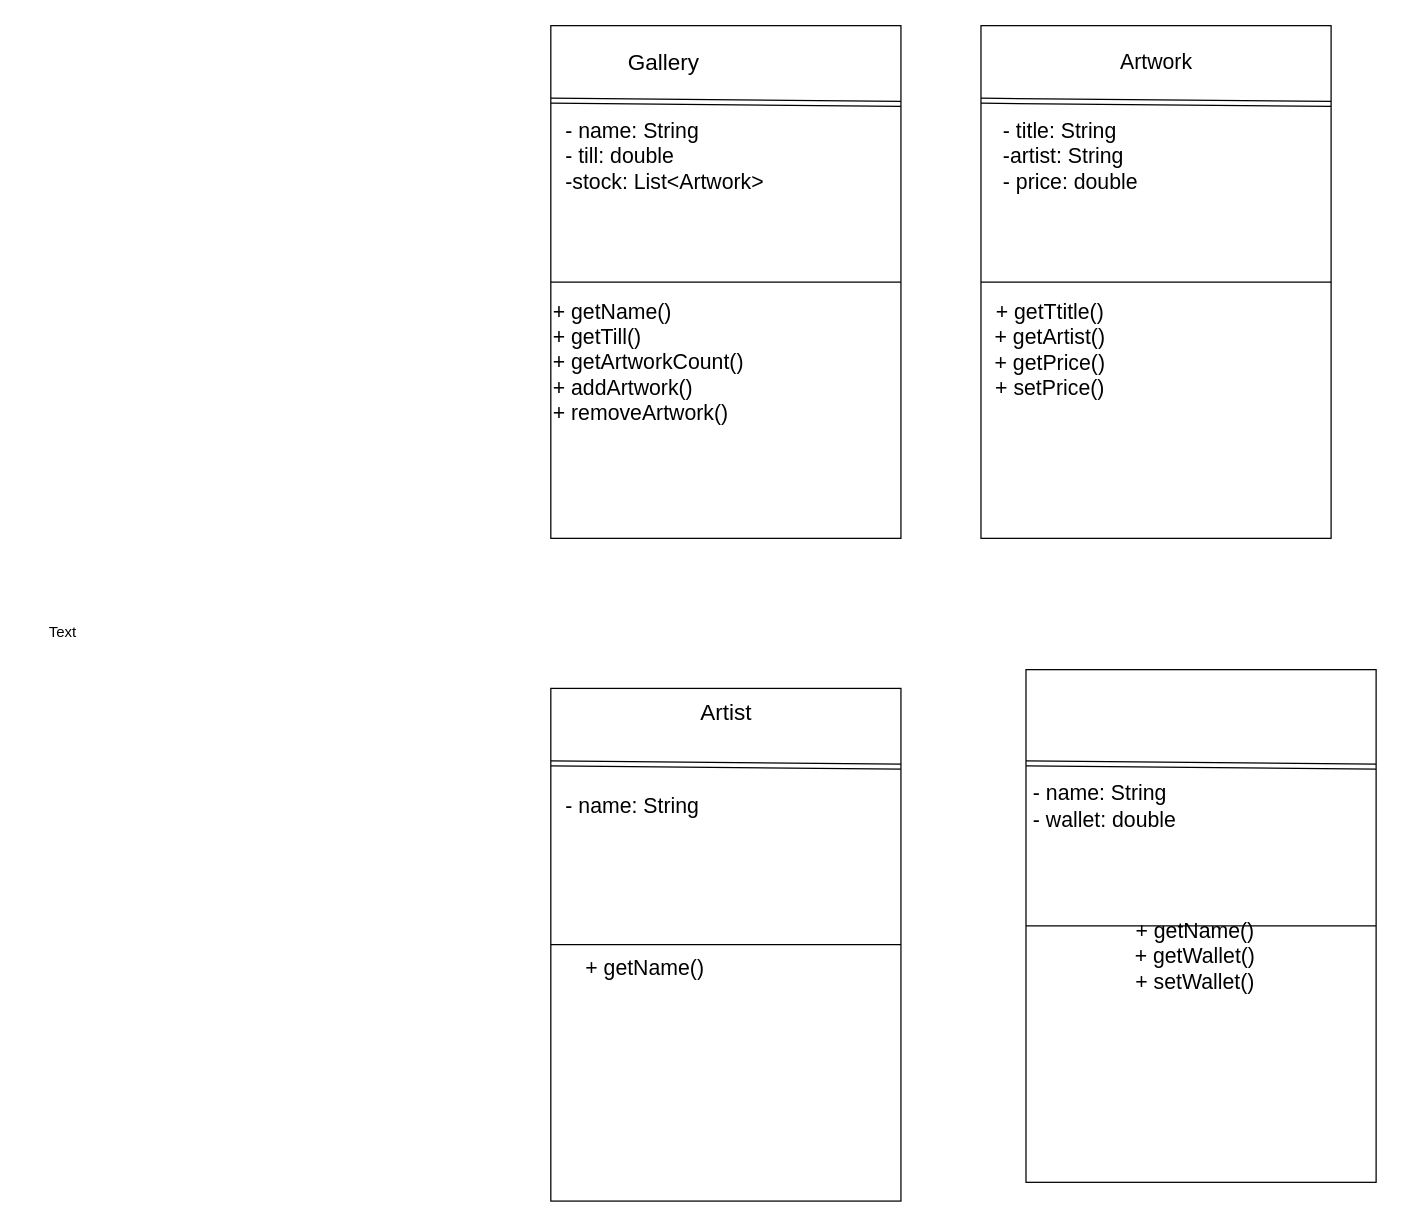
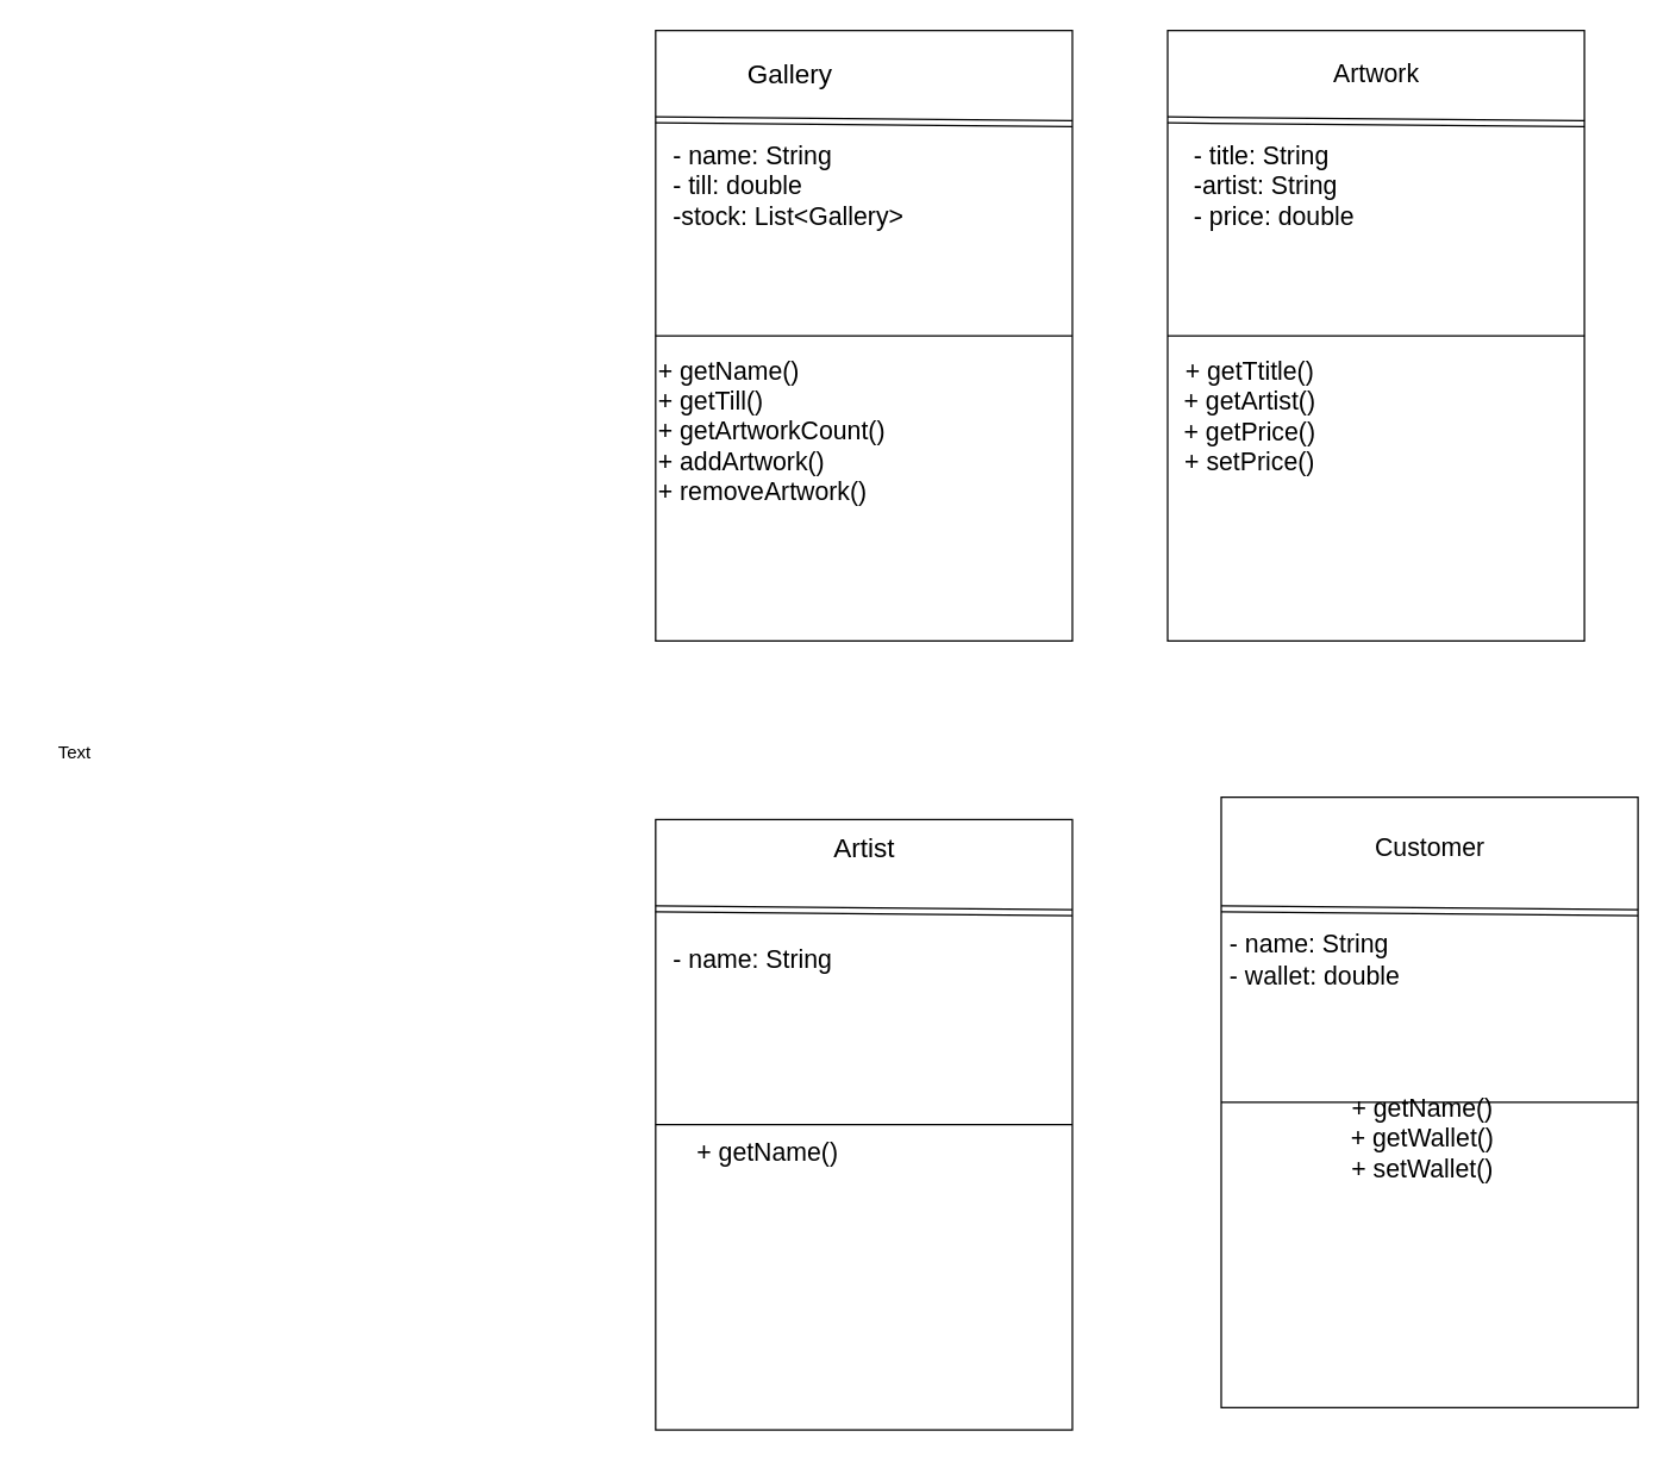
  <mxCell id="0" />
  <mxCell id="1" parent="0" />
  <mxCell id="2" value="" style="rounded=0;whiteSpace=wrap;html=1;" vertex="1" parent="1"><mxGeometry x="784" y="20" width="280" height="410" as="geometry" /></mxCell>
  <mxCell id="3" value="" style="rounded=0;whiteSpace=wrap;html=1;" vertex="1" parent="1"><mxGeometry x="440" y="20" width="280" height="410" as="geometry" /></mxCell>
  <mxCell id="4" value="" style="rounded=0;whiteSpace=wrap;html=1;" vertex="1" parent="1"><mxGeometry x="440" y="550" width="280" height="410" as="geometry" /></mxCell>
  <mxCell id="5" value="" style="rounded=0;whiteSpace=wrap;html=1;" vertex="1" parent="1"><mxGeometry x="820" y="535" width="280" height="410" as="geometry" /></mxCell>
  <mxCell id="6" value="" style="shape=link;html=1;rounded=0;entryX=1;entryY=0.25;entryDx=0;entryDy=0;" edge="1" parent="1"><mxGeometry width="100" relative="1" as="geometry"><mxPoint x="440" y="80" as="sourcePoint" /><mxPoint x="720" y="82.5" as="targetPoint" /></mxGeometry></mxCell>
  <mxCell id="7" value="Gallery" style="text;html=1;align=center;verticalAlign=middle;resizable=0;points=[];autosize=1;strokeColor=none;fillColor=none;strokeWidth=2;fontSize=18;" vertex="1" parent="1"><mxGeometry x="490" y="30" width="80" height="40" as="geometry" /></mxCell>
  <mxCell id="8" value="Artist" style="text;html=1;align=center;verticalAlign=middle;resizable=0;points=[];autosize=1;strokeColor=none;fillColor=none;fontSize=18;" vertex="1" parent="1"><mxGeometry x="550" y="550" width="60" height="40" as="geometry" /></mxCell>
  <mxCell id="9" value="" style="shape=link;html=1;rounded=0;entryX=1;entryY=0.25;entryDx=0;entryDy=0;" edge="1" parent="1"><mxGeometry width="100" relative="1" as="geometry"><mxPoint x="784" y="80" as="sourcePoint" /><mxPoint x="1064" y="82.5" as="targetPoint" /></mxGeometry></mxCell>
  <mxCell id="10" value="Artwork" style="text;html=1;align=center;verticalAlign=middle;resizable=0;points=[];autosize=1;strokeColor=none;fillColor=none;fontSize=17;" vertex="1" parent="1"><mxGeometry x="884" y="35" width="80" height="30" as="geometry" /></mxCell>
  <mxCell id="11" value="" style="shape=link;html=1;rounded=0;entryX=1;entryY=0.25;entryDx=0;entryDy=0;" edge="1" parent="1"><mxGeometry width="100" relative="1" as="geometry"><mxPoint x="440" y="610" as="sourcePoint" /><mxPoint x="720" y="612.5" as="targetPoint" /></mxGeometry></mxCell>
  <mxCell id="12" value="" style="shape=link;html=1;rounded=0;entryX=1;entryY=0.25;entryDx=0;entryDy=0;" edge="1" parent="1"><mxGeometry width="100" relative="1" as="geometry"><mxPoint x="820" y="610" as="sourcePoint" /><mxPoint x="1100" y="612.5" as="targetPoint" /></mxGeometry></mxCell>
+ <mxCell id="13" value="Customer" style="text;html=1;align=center;verticalAlign=middle;resizable=0;points=[];autosize=1;strokeColor=none;fillColor=none;fontSize=17;" vertex="1" parent="1"><mxGeometry x="910" y="555" width="100" height="30" as="geometry" /></mxCell>
  <mxCell id="14" value="" style="endArrow=none;html=1;rounded=0;exitX=0;exitY=0.5;exitDx=0;exitDy=0;entryX=1;entryY=0.5;entryDx=0;entryDy=0;" edge="1" parent="1" source="3" target="3"><mxGeometry width="50" height="50" relative="1" as="geometry"><mxPoint x="590" y="500" as="sourcePoint" /><mxPoint x="640" y="450" as="targetPoint" /></mxGeometry></mxCell>
- <mxCell id="15" value="- name: String&lt;br style=&quot;font-size: 17px;&quot;&gt;- till: double&lt;br style=&quot;font-size: 17px;&quot;&gt;-stock: List&amp;lt;Artwork&amp;gt;" style="text;html=1;align=left;verticalAlign=middle;resizable=0;points=[];autosize=1;strokeColor=none;fillColor=none;fontSize=17;" vertex="1" parent="1"><mxGeometry x="450" y="90" width="180" height="70" as="geometry" /></mxCell>
+ <mxCell id="15" value="- name: String&lt;br style=&quot;font-size: 17px;&quot;&gt;- till: double&lt;br style=&quot;font-size: 17px;&quot;&gt;-stock: List&amp;lt;Gallery&amp;gt;" style="text;html=1;align=left;verticalAlign=middle;resizable=0;points=[];autosize=1;strokeColor=none;fillColor=none;fontSize=17;" vertex="1" parent="1"><mxGeometry x="450" y="90" width="180" height="70" as="geometry" /></mxCell>
  <mxCell id="16" value="" style="endArrow=none;html=1;rounded=0;entryX=1;entryY=0.5;entryDx=0;entryDy=0;exitX=0;exitY=0.5;exitDx=0;exitDy=0;" edge="1" parent="1" source="2" target="2"><mxGeometry width="50" height="50" relative="1" as="geometry"><mxPoint x="590" y="500" as="sourcePoint" /><mxPoint x="640" y="450" as="targetPoint" /></mxGeometry></mxCell>
  <mxCell id="17" value="- title: String&lt;br style=&quot;font-size: 17px;&quot;&gt;-artist: String&lt;br style=&quot;font-size: 17px;&quot;&gt;&lt;div style=&quot;&quot;&gt;&lt;span style=&quot;background-color: initial;&quot;&gt;- price: double&lt;/span&gt;&lt;/div&gt;" style="text;html=1;align=left;verticalAlign=middle;resizable=0;points=[];autosize=1;strokeColor=none;fillColor=none;fontSize=17;" vertex="1" parent="1"><mxGeometry x="800" y="90" width="130" height="70" as="geometry" /></mxCell>
  <mxCell id="18" value="- name: String" style="text;html=1;align=center;verticalAlign=middle;resizable=0;points=[];autosize=1;strokeColor=none;fillColor=none;fontSize=17;" vertex="1" parent="1"><mxGeometry x="440" y="630" width="130" height="30" as="geometry" /></mxCell>
  <mxCell id="19" value="" style="endArrow=none;html=1;rounded=0;entryX=1;entryY=0.5;entryDx=0;entryDy=0;exitX=0;exitY=0.5;exitDx=0;exitDy=0;" edge="1" parent="1" source="4" target="4"><mxGeometry width="50" height="50" relative="1" as="geometry"><mxPoint x="640" y="720" as="sourcePoint" /><mxPoint x="690" y="670" as="targetPoint" /></mxGeometry></mxCell>
  <mxCell id="20" value="- name: String&lt;br style=&quot;font-size: 17px;&quot;&gt;- wallet: double" style="text;html=1;align=left;verticalAlign=middle;resizable=0;points=[];autosize=1;strokeColor=none;fillColor=none;fontSize=17;" vertex="1" parent="1"><mxGeometry x="824" y="620" width="140" height="50" as="geometry" /></mxCell>
  <mxCell id="21" value="" style="endArrow=none;html=1;rounded=0;exitX=0;exitY=0.5;exitDx=0;exitDy=0;entryX=1;entryY=0.5;entryDx=0;entryDy=0;" edge="1" parent="1" source="5" target="5"><mxGeometry width="50" height="50" relative="1" as="geometry"><mxPoint x="960" y="840" as="sourcePoint" /><mxPoint x="1010" y="790" as="targetPoint" /></mxGeometry></mxCell>
  <mxCell id="22" value="+ getName()&lt;br&gt;+ getTill()&lt;br&gt;+ getArtworkCount()&lt;br&gt;+ addArtwork()&lt;br&gt;&lt;div style=&quot;&quot;&gt;&lt;span style=&quot;background-color: initial;&quot;&gt;+ removeArtwork()&lt;/span&gt;&lt;/div&gt;" style="text;html=1;align=left;verticalAlign=middle;resizable=0;points=[];autosize=1;strokeColor=none;fillColor=none;fontSize=17;" vertex="1" parent="1"><mxGeometry x="440" y="230" width="180" height="120" as="geometry" /></mxCell>
  <mxCell id="23" value="+ getTtitle()&lt;br&gt;+ getArtist()&lt;br&gt;+ getPrice()&lt;br&gt;+ setPrice()" style="text;html=1;align=center;verticalAlign=middle;resizable=0;points=[];autosize=1;strokeColor=none;fillColor=none;fontSize=17;" vertex="1" parent="1"><mxGeometry x="784" y="230" width="110" height="100" as="geometry" /></mxCell>
  <mxCell id="24" value="+ getName()" style="text;html=1;align=center;verticalAlign=middle;resizable=0;points=[];autosize=1;strokeColor=none;fillColor=none;fontSize=17;" vertex="1" parent="1"><mxGeometry x="455" y="760" width="120" height="30" as="geometry" /></mxCell>
  <mxCell id="25" value="+ getName()&lt;br&gt;+ getWallet()&lt;br&gt;+ setWallet()" style="text;html=1;align=center;verticalAlign=middle;resizable=0;points=[];autosize=1;strokeColor=none;fillColor=none;fontSize=17;" vertex="1" parent="1"><mxGeometry x="895" y="730" width="120" height="70" as="geometry" /></mxCell>
  <mxCell id="26" value="Text" style="text;strokeColor=none;align=center;fillColor=none;html=1;verticalAlign=middle;whiteSpace=wrap;rounded=0;" vertex="1" parent="1"><mxGeometry x="20" y="490" width="60" height="30" as="geometry" /></mxCell>
